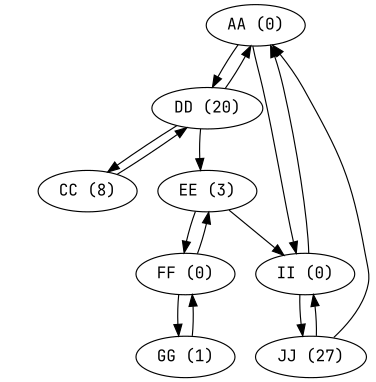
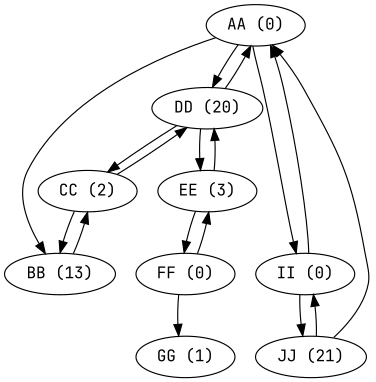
  digraph {
    fontname="JetBrains Mono"
    node [fontname="JetBrains Mono"]
    edge [fontname="JetBrains Mono"]
    n1 [label="AA (0)"]
    n2 [label="DD (20)"]
    n3 [label="II (0)"]
-   n5 [label="CC (8)"]
+   n4 [label="BB (13)"]
+   n5 [label="CC (2)"]
    n6 [label="EE (3)"]
-   n7 [label="JJ (27)"]
+   n7 [label="JJ (21)"]
    n8 [label="FF (0)"]
    n9 [label="GG (1)"]
    n1 -> n2
    n1 -> n3
+   n1 -> n4
    n2 -> n1
    n2 -> n5
    n2 -> n6
    n3 -> n1
    n3 -> n7
+   n4 -> n5
    n5 -> n2
-   n6 -> n3
+   n5 -> n4
+   n6 -> n2
    n6 -> n8
    n7 -> n1
    n7 -> n3
    n8 -> n6
    n8 -> n9
-   n9 -> n8
  }
